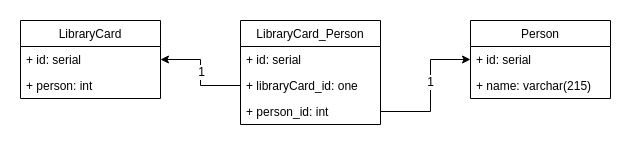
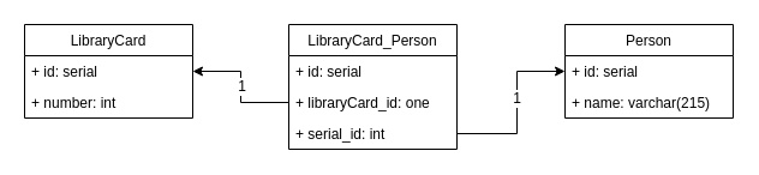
  <mxCell id="0" />
  <mxCell id="1" parent="0" />
  <mxCell id="2" value="Person" style="swimlane;fontStyle=0;childLayout=stackLayout;horizontal=1;startSize=26;fillColor=none;horizontalStack=0;resizeParent=1;resizeParentMax=0;resizeLast=0;collapsible=1;marginBottom=0;" vertex="1" parent="1"><mxGeometry x="470" y="20" width="140" height="78" as="geometry" /></mxCell>
  <mxCell id="3" value="+ id: serial" style="text;strokeColor=none;fillColor=none;align=left;verticalAlign=top;spacingLeft=4;spacingRight=4;overflow=hidden;rotatable=0;points=[[0,0.5],[1,0.5]];portConstraint=eastwest;" vertex="1" parent="2"><mxGeometry y="26" width="140" height="26" as="geometry" /></mxCell>
  <mxCell id="4" value="+ name: varchar(215)" style="text;strokeColor=none;fillColor=none;align=left;verticalAlign=top;spacingLeft=4;spacingRight=4;overflow=hidden;rotatable=0;points=[[0,0.5],[1,0.5]];portConstraint=eastwest;" vertex="1" parent="2"><mxGeometry y="52" width="140" height="26" as="geometry" /></mxCell>
  <mxCell id="5" value="LibraryCard_Person" style="swimlane;fontStyle=0;childLayout=stackLayout;horizontal=1;startSize=26;fillColor=none;horizontalStack=0;resizeParent=1;resizeParentMax=0;resizeLast=0;collapsible=1;marginBottom=0;" vertex="1" parent="1"><mxGeometry x="240" y="20" width="140" height="104" as="geometry" /></mxCell>
  <mxCell id="6" value="+ id: serial" style="text;strokeColor=none;fillColor=none;align=left;verticalAlign=top;spacingLeft=4;spacingRight=4;overflow=hidden;rotatable=0;points=[[0,0.5],[1,0.5]];portConstraint=eastwest;" vertex="1" parent="5"><mxGeometry y="26" width="140" height="26" as="geometry" /></mxCell>
  <mxCell id="7" value="+ libraryCard_id: one" style="text;strokeColor=none;fillColor=none;align=left;verticalAlign=top;spacingLeft=4;spacingRight=4;overflow=hidden;rotatable=0;points=[[0,0.5],[1,0.5]];portConstraint=eastwest;" vertex="1" parent="5"><mxGeometry y="52" width="140" height="26" as="geometry" /></mxCell>
- <mxCell id="8" value="+ person_id: int" style="text;strokeColor=none;fillColor=none;align=left;verticalAlign=top;spacingLeft=4;spacingRight=4;overflow=hidden;rotatable=0;points=[[0,0.5],[1,0.5]];portConstraint=eastwest;" vertex="1" parent="5"><mxGeometry y="78" width="140" height="26" as="geometry" /></mxCell>
+ <mxCell id="8" value="+ serial_id: int" style="text;strokeColor=none;fillColor=none;align=left;verticalAlign=top;spacingLeft=4;spacingRight=4;overflow=hidden;rotatable=0;points=[[0,0.5],[1,0.5]];portConstraint=eastwest;" vertex="1" parent="5"><mxGeometry y="78" width="140" height="26" as="geometry" /></mxCell>
  <mxCell id="9" value="LibraryCard" style="swimlane;fontStyle=0;childLayout=stackLayout;horizontal=1;startSize=26;fillColor=none;horizontalStack=0;resizeParent=1;resizeParentMax=0;resizeLast=0;collapsible=1;marginBottom=0;" vertex="1" parent="1"><mxGeometry x="20" y="20" width="140" height="78" as="geometry" /></mxCell>
  <mxCell id="10" value="+ id: serial" style="text;strokeColor=none;fillColor=none;align=left;verticalAlign=top;spacingLeft=4;spacingRight=4;overflow=hidden;rotatable=0;points=[[0,0.5],[1,0.5]];portConstraint=eastwest;" vertex="1" parent="9"><mxGeometry y="26" width="140" height="26" as="geometry" /></mxCell>
- <mxCell id="11" value="+ person: int" style="text;strokeColor=none;fillColor=none;align=left;verticalAlign=top;spacingLeft=4;spacingRight=4;overflow=hidden;rotatable=0;points=[[0,0.5],[1,0.5]];portConstraint=eastwest;" vertex="1" parent="9"><mxGeometry y="52" width="140" height="26" as="geometry" /></mxCell>
+ <mxCell id="11" value="+ number: int" style="text;strokeColor=none;fillColor=none;align=left;verticalAlign=top;spacingLeft=4;spacingRight=4;overflow=hidden;rotatable=0;points=[[0,0.5],[1,0.5]];portConstraint=eastwest;" vertex="1" parent="9"><mxGeometry y="52" width="140" height="26" as="geometry" /></mxCell>
  <mxCell id="12" value="" style="endArrow=classic;html=1;rounded=0;fontSize=16;exitX=0;exitY=0.5;exitDx=0;exitDy=0;entryX=1;entryY=0.5;entryDx=0;entryDy=0;" edge="1" parent="1" source="7" target="10"><mxGeometry relative="1" as="geometry"><mxPoint x="240" y="85" as="sourcePoint" /><mxPoint x="160" y="59" as="targetPoint" /><Array as="points"><mxPoint x="200" y="85" /><mxPoint x="200" y="59" /></Array></mxGeometry></mxCell>
  <mxCell id="13" value="1" style="edgeLabel;resizable=0;html=1;align=center;verticalAlign=middle;fontSize=12;" connectable="0" vertex="1" parent="12"><mxGeometry relative="1" as="geometry"><mxPoint y="-1" as="offset" /></mxGeometry></mxCell>
  <mxCell id="14" value="" style="endArrow=classic;html=1;rounded=0;fontSize=16;exitX=1;exitY=0.5;exitDx=0;exitDy=0;entryX=0;entryY=0.5;entryDx=0;entryDy=0;" edge="1" parent="1" source="8" target="3"><mxGeometry relative="1" as="geometry"><mxPoint x="250" y="95" as="sourcePoint" /><mxPoint x="170" y="69" as="targetPoint" /><Array as="points"><mxPoint x="430" y="111" /><mxPoint x="430" y="59" /></Array></mxGeometry></mxCell>
  <mxCell id="15" value="1" style="edgeLabel;resizable=0;html=1;align=center;verticalAlign=middle;fontSize=12;" connectable="0" vertex="1" parent="14"><mxGeometry relative="1" as="geometry"><mxPoint x="-1" y="-9" as="offset" /></mxGeometry></mxCell>
